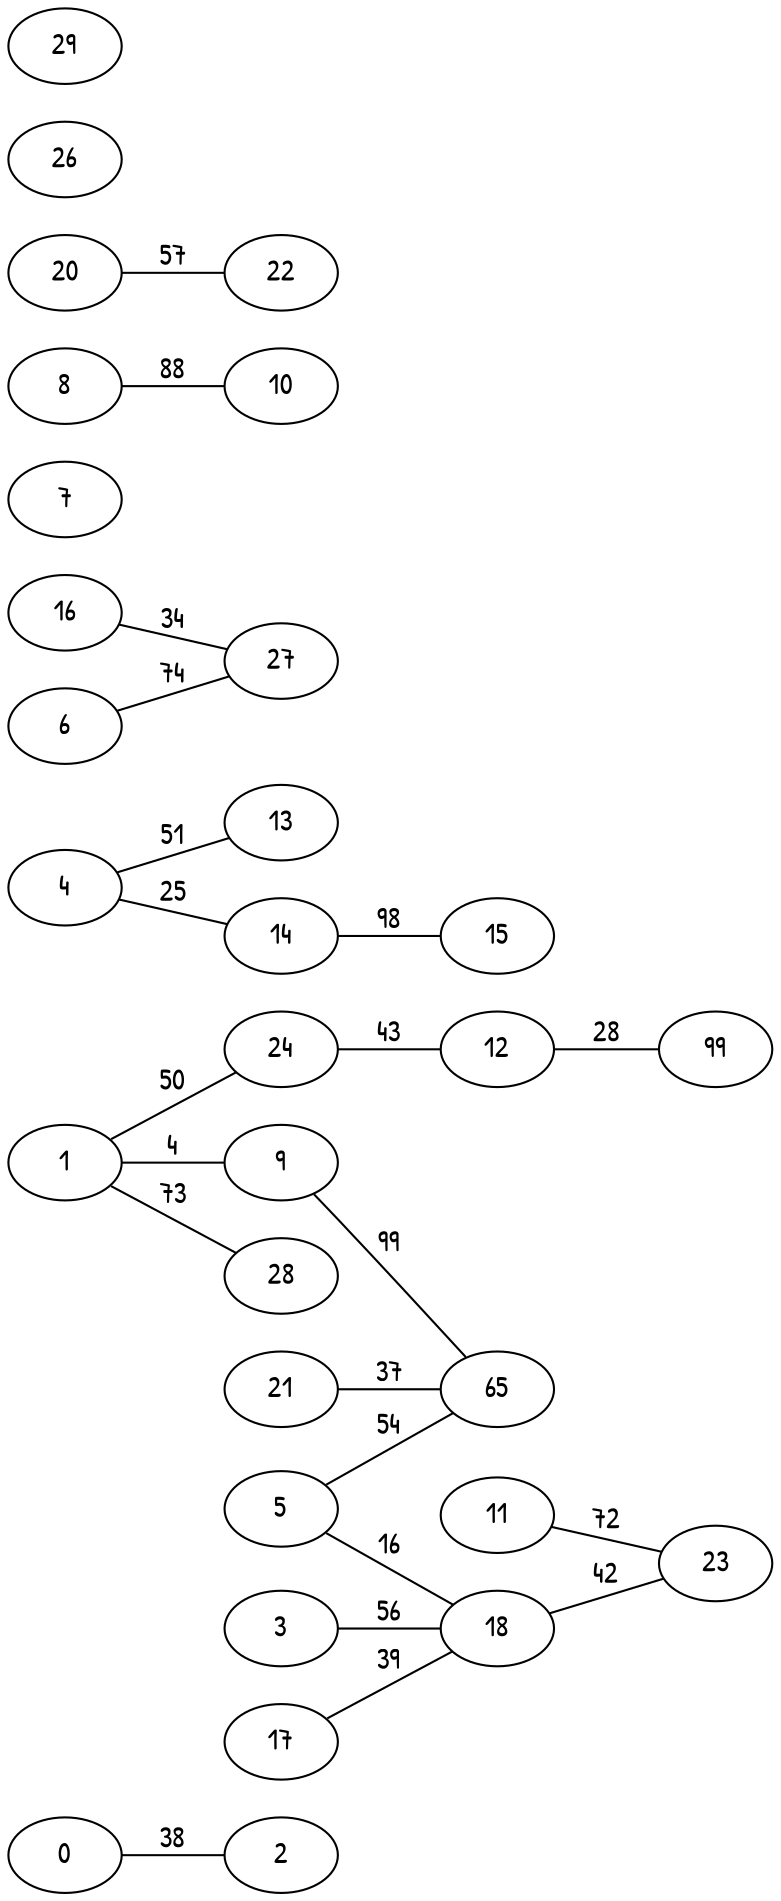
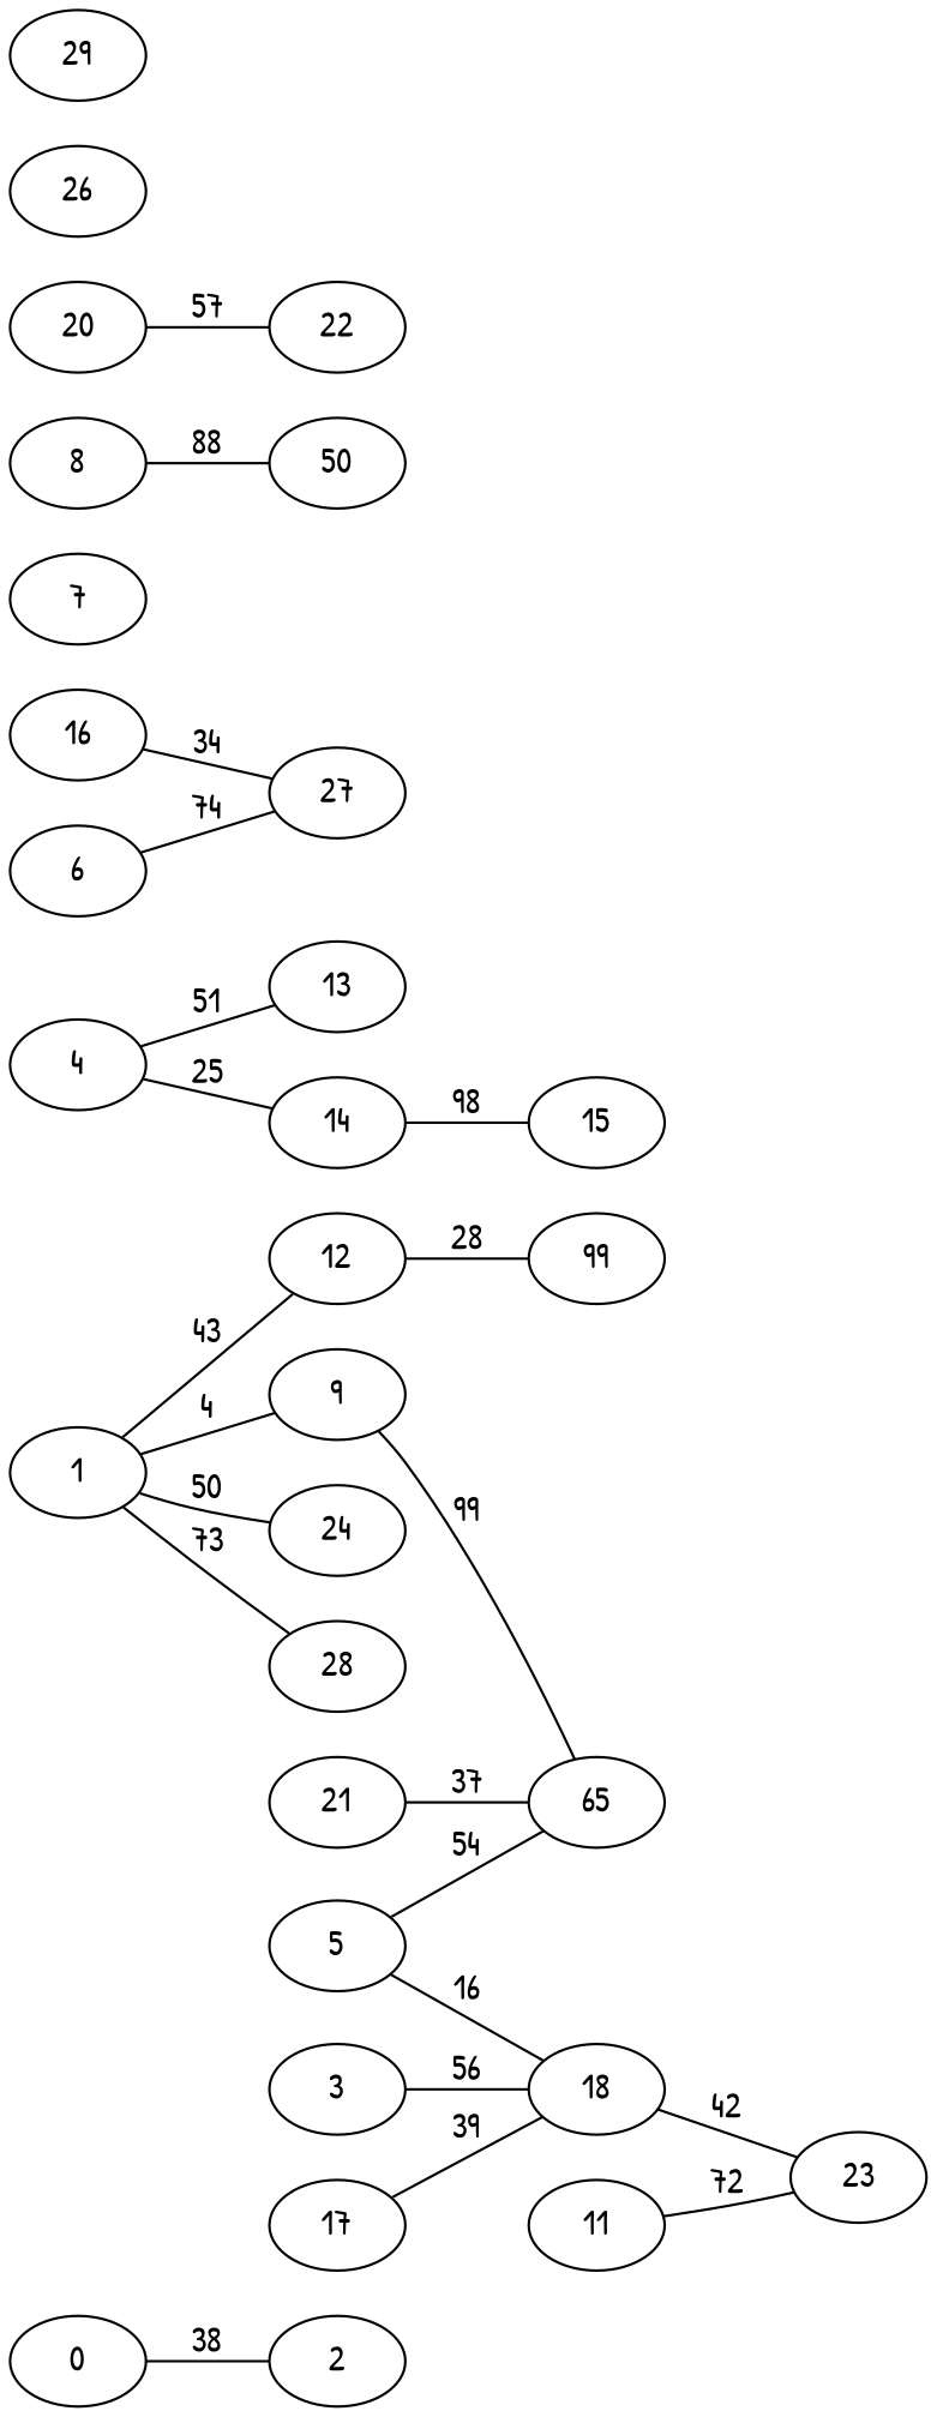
  graph {
    fontname="Patrick Hand"
    rankdir=LR
    node [fontname="Patrick Hand"]
    edge [fontname="Patrick Hand"]
    0
    2
    1
    9
    12
    24
    28
    n8 [label=65]
    n9 [label=99]
    3
    18
    23
    4
    13
    14
    15
    5
    16
    27
    6
    7
    8
-   10
+   10 [label=50]
    11
    17
    20
    22
    21
    26
    29
    0 -- 2 [label=38]
    1 -- 9 [label=4]
-   24 -- 12 [label=43]
+   1 -- 12 [label=43]
    1 -- 24 [label=50]
    1 -- 28 [label=73]
    9 -- n8 [label=99]
    12 -- n9 [label=28]
    3 -- 18 [label=56]
    18 -- 23 [label=42]
    4 -- 13 [label=51]
    4 -- 14 [label=25]
    14 -- 15 [label=98]
    5 -- n8 [label=54]
    5 -- 18 [label=16]
    16 -- 27 [label=34]
    6 -- 27 [label=74]
    8 -- 10 [label=88]
    11 -- 23 [label=72]
    17 -- 18 [label=39]
    20 -- 22 [label=57]
    21 -- n8 [label=37]
  }
